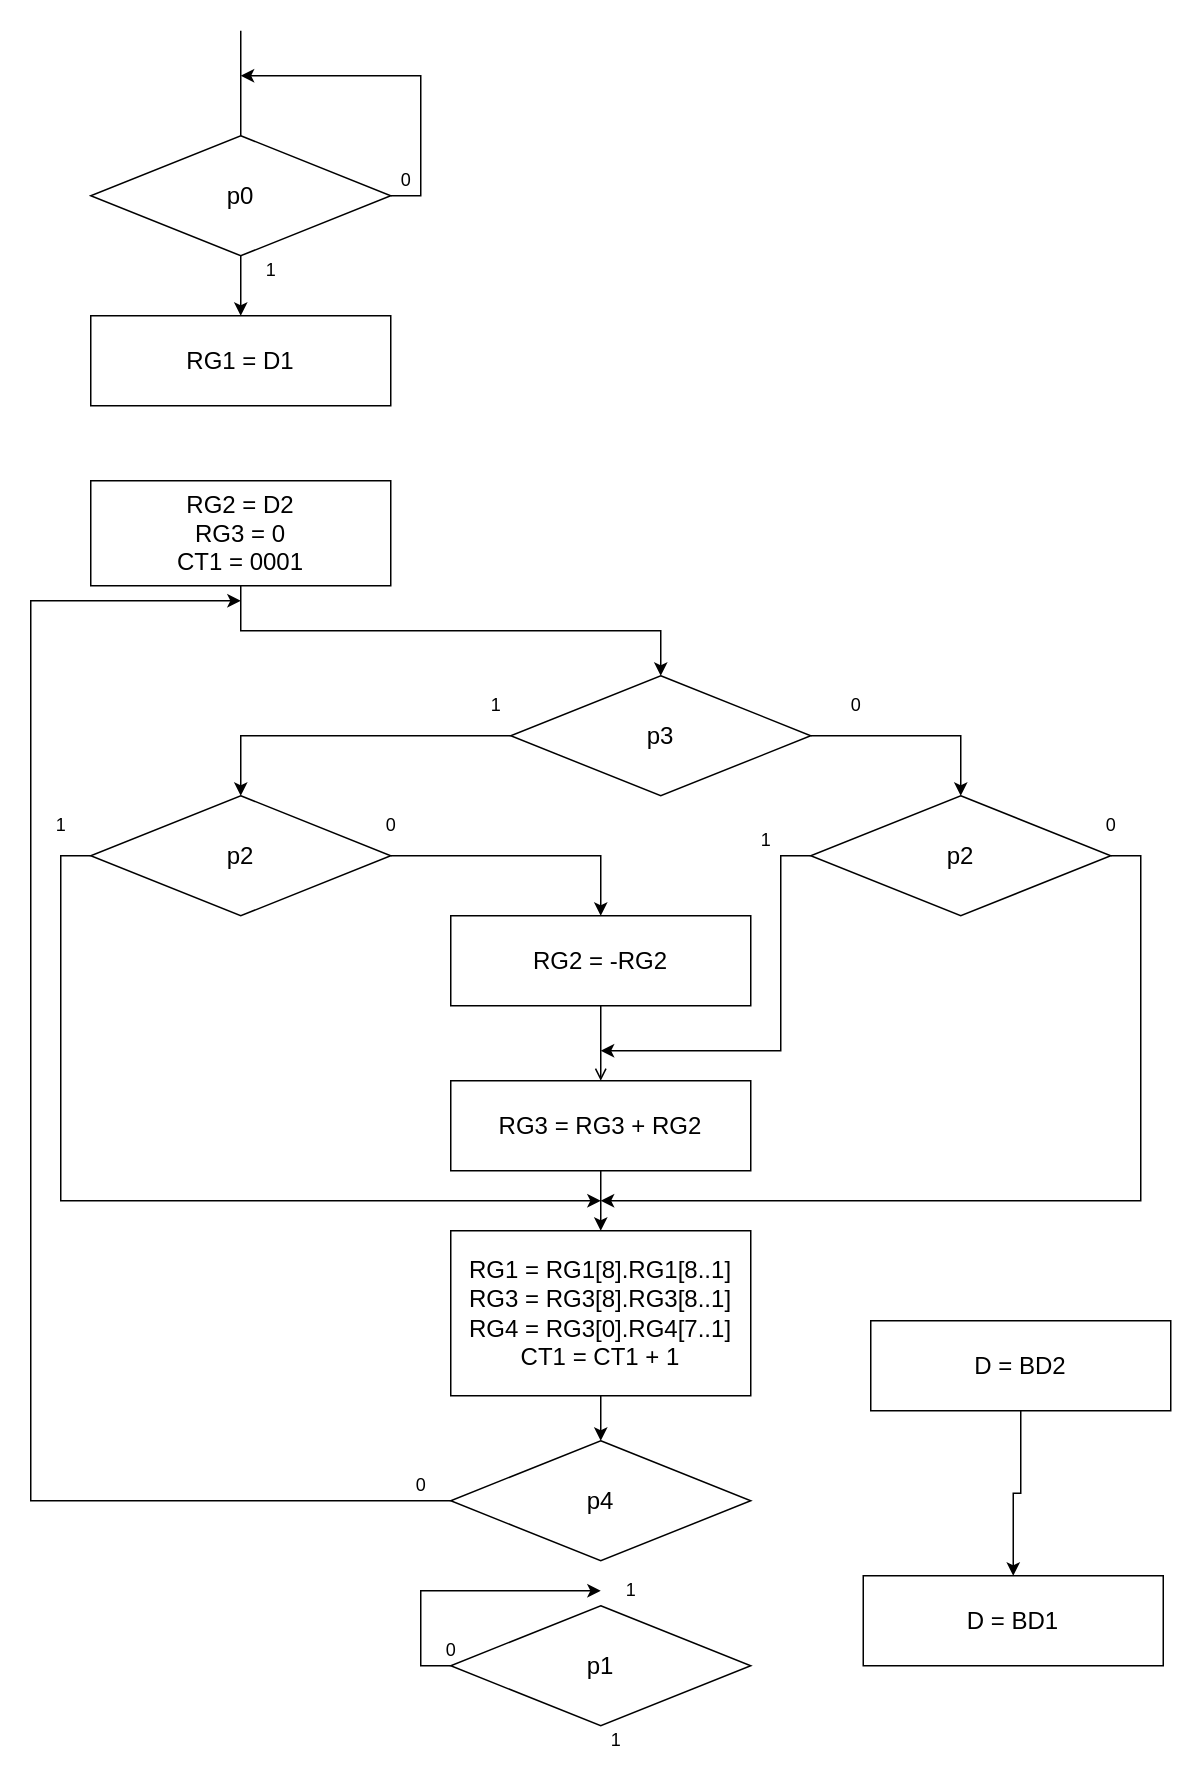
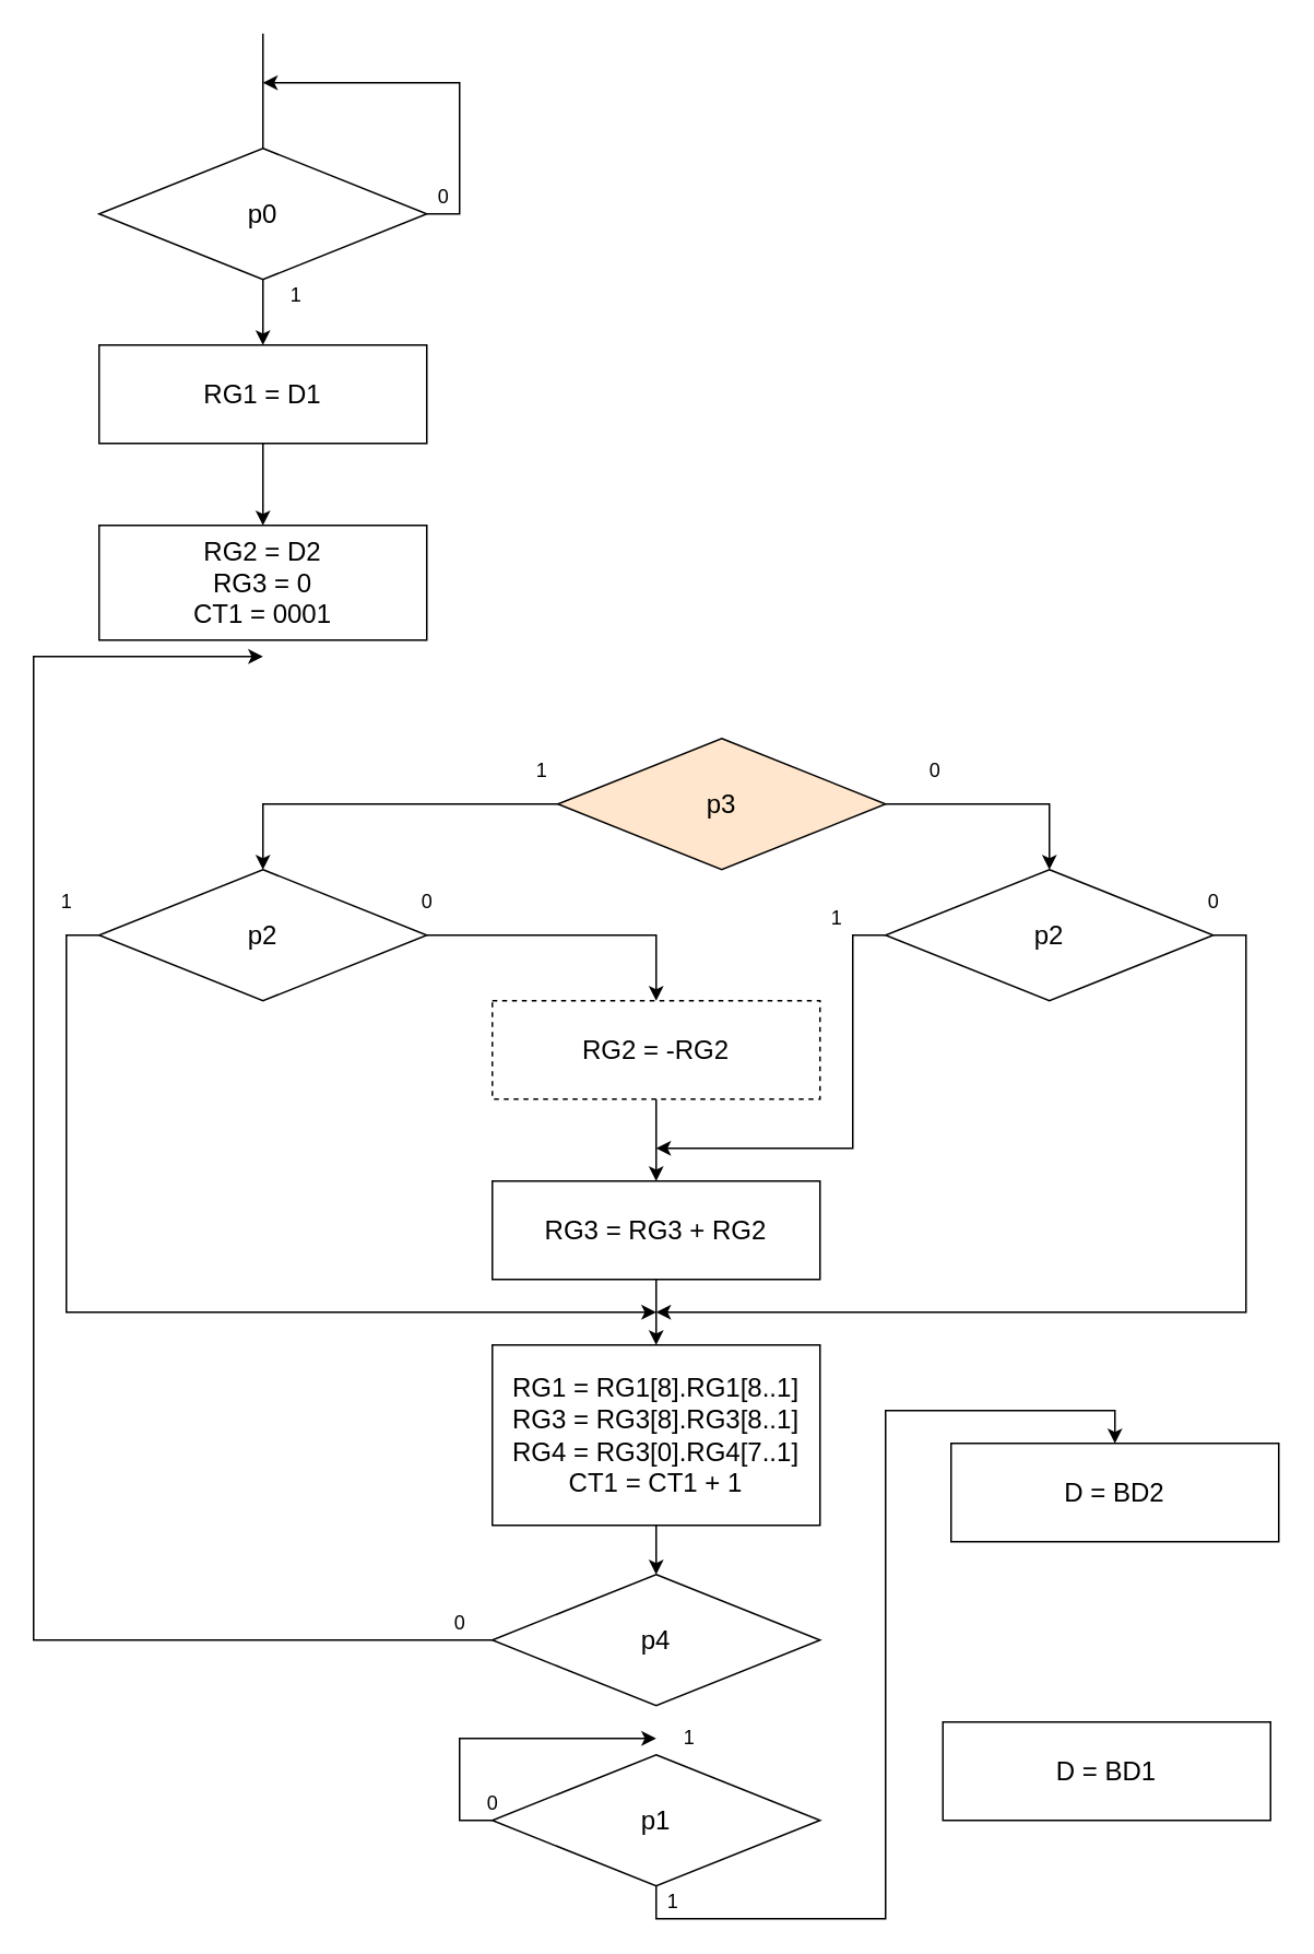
  <mxCell id="0" />
  <mxCell id="1" parent="0" />
  <mxCell id="2" style="edgeStyle=orthogonalEdgeStyle;rounded=0;orthogonalLoop=1;jettySize=auto;html=1;exitX=1;exitY=0.5;exitDx=0;exitDy=0;" edge="1" parent="1" source="4"><mxGeometry relative="1" as="geometry"><mxPoint x="160" y="50" as="targetPoint" /><Array as="points"><mxPoint x="280" y="130" /><mxPoint x="280" y="50" /></Array></mxGeometry></mxCell>
  <mxCell id="3" style="edgeStyle=orthogonalEdgeStyle;rounded=0;orthogonalLoop=1;jettySize=auto;html=1;exitX=0.5;exitY=1;exitDx=0;exitDy=0;entryX=0.5;entryY=0;entryDx=0;entryDy=0;" edge="1" parent="1" source="4" target="8"><mxGeometry relative="1" as="geometry" /></mxCell>
  <mxCell id="4" value="&lt;font style=&quot;font-size: 16px&quot;&gt;p0&lt;/font&gt;" style="rhombus;whiteSpace=wrap;html=1;" vertex="1" parent="1"><mxGeometry x="60" y="90" width="200" height="80" as="geometry" /></mxCell>
  <mxCell id="5" value="" style="endArrow=none;html=1;exitX=0.5;exitY=0;exitDx=0;exitDy=0;" edge="1" parent="1" source="4"><mxGeometry width="50" height="50" relative="1" as="geometry"><mxPoint x="140" y="80" as="sourcePoint" /><mxPoint x="160" y="20" as="targetPoint" /><Array as="points" /></mxGeometry></mxCell>
  <mxCell id="6" value="0" style="text;html=1;align=center;verticalAlign=middle;resizable=0;points=[];autosize=1;strokeColor=none;" vertex="1" parent="1"><mxGeometry x="260" y="110" width="20" height="20" as="geometry" /></mxCell>
+ <mxCell id="7" style="edgeStyle=orthogonalEdgeStyle;rounded=0;orthogonalLoop=1;jettySize=auto;html=1;exitX=0.5;exitY=1;exitDx=0;exitDy=0;entryX=0.5;entryY=0;entryDx=0;entryDy=0;" edge="1" parent="1" source="8" target="11"><mxGeometry relative="1" as="geometry" /></mxCell>
  <mxCell id="8" value="&lt;font style=&quot;font-size: 16px&quot;&gt;RG1 = D1&lt;/font&gt;" style="rounded=0;whiteSpace=wrap;html=1;" vertex="1" parent="1"><mxGeometry x="60" y="210" width="200" height="60" as="geometry" /></mxCell>
  <mxCell id="9" value="1" style="text;html=1;align=center;verticalAlign=middle;resizable=0;points=[];autosize=1;strokeColor=none;" vertex="1" parent="1"><mxGeometry x="170" y="170" width="20" height="20" as="geometry" /></mxCell>
- <mxCell id="10" style="edgeStyle=orthogonalEdgeStyle;rounded=0;orthogonalLoop=1;jettySize=auto;html=1;exitX=0.5;exitY=1;exitDx=0;exitDy=0;entryX=0.5;entryY=0;entryDx=0;entryDy=0;" edge="1" parent="1" source="11" target="14"><mxGeometry relative="1" as="geometry" /></mxCell>
  <mxCell id="11" value="&lt;font style=&quot;font-size: 16px&quot;&gt;RG2 = D2&lt;br&gt;RG3 = 0&lt;br&gt;CT1 = 0001&lt;br&gt;&lt;/font&gt;" style="rounded=0;whiteSpace=wrap;html=1;" vertex="1" parent="1"><mxGeometry x="60" y="320" width="200" height="70" as="geometry" /></mxCell>
  <mxCell id="12" style="edgeStyle=orthogonalEdgeStyle;rounded=0;orthogonalLoop=1;jettySize=auto;html=1;exitX=0;exitY=0.5;exitDx=0;exitDy=0;entryX=0.5;entryY=0;entryDx=0;entryDy=0;" edge="1" parent="1" source="14" target="17"><mxGeometry relative="1" as="geometry" /></mxCell>
  <mxCell id="13" style="edgeStyle=orthogonalEdgeStyle;rounded=0;orthogonalLoop=1;jettySize=auto;html=1;exitX=1;exitY=0.5;exitDx=0;exitDy=0;entryX=0.5;entryY=0;entryDx=0;entryDy=0;" edge="1" parent="1" source="14" target="20"><mxGeometry relative="1" as="geometry" /></mxCell>
- <mxCell id="14" value="&lt;font style=&quot;font-size: 16px&quot;&gt;p3&lt;/font&gt;" style="rhombus;whiteSpace=wrap;html=1;" vertex="1" parent="1"><mxGeometry x="340" y="450" width="200" height="80" as="geometry" /></mxCell>
+ <mxCell id="14" value="&lt;font style=&quot;font-size: 16px&quot;&gt;p3&lt;/font&gt;" style="rhombus;whiteSpace=wrap;html=1;fillColor=#ffe6cc;" vertex="1" parent="1"><mxGeometry x="340" y="450" width="200" height="80" as="geometry" /></mxCell>
  <mxCell id="15" style="edgeStyle=orthogonalEdgeStyle;rounded=0;orthogonalLoop=1;jettySize=auto;html=1;exitX=1;exitY=0.5;exitDx=0;exitDy=0;entryX=0.5;entryY=0;entryDx=0;entryDy=0;" edge="1" parent="1" source="17" target="24"><mxGeometry relative="1" as="geometry" /></mxCell>
  <mxCell id="16" style="edgeStyle=orthogonalEdgeStyle;rounded=0;orthogonalLoop=1;jettySize=auto;html=1;exitX=0;exitY=0.5;exitDx=0;exitDy=0;" edge="1" parent="1" source="17"><mxGeometry relative="1" as="geometry"><mxPoint x="400" y="800" as="targetPoint" /><Array as="points"><mxPoint x="40" y="570" /><mxPoint x="40" y="800" /></Array></mxGeometry></mxCell>
  <mxCell id="17" value="&lt;font style=&quot;font-size: 16px&quot;&gt;p2&lt;/font&gt;" style="rhombus;whiteSpace=wrap;html=1;" vertex="1" parent="1"><mxGeometry x="60" y="530" width="200" height="80" as="geometry" /></mxCell>
  <mxCell id="18" style="edgeStyle=orthogonalEdgeStyle;rounded=0;orthogonalLoop=1;jettySize=auto;html=1;exitX=0;exitY=0.5;exitDx=0;exitDy=0;" edge="1" parent="1" source="20"><mxGeometry relative="1" as="geometry"><mxPoint x="400" y="700" as="targetPoint" /><Array as="points"><mxPoint x="520" y="570" /><mxPoint x="520" y="700" /></Array></mxGeometry></mxCell>
  <mxCell id="19" style="edgeStyle=orthogonalEdgeStyle;rounded=0;orthogonalLoop=1;jettySize=auto;html=1;exitX=1;exitY=0.5;exitDx=0;exitDy=0;" edge="1" parent="1" source="20"><mxGeometry relative="1" as="geometry"><mxPoint x="400" y="800" as="targetPoint" /><Array as="points"><mxPoint x="760" y="570" /><mxPoint x="760" y="800" /></Array></mxGeometry></mxCell>
  <mxCell id="20" value="&lt;font style=&quot;font-size: 16px&quot;&gt;p2&lt;/font&gt;" style="rhombus;whiteSpace=wrap;html=1;" vertex="1" parent="1"><mxGeometry x="540" y="530" width="200" height="80" as="geometry" /></mxCell>
  <mxCell id="21" value="1" style="text;html=1;align=center;verticalAlign=middle;resizable=0;points=[];autosize=1;strokeColor=none;" vertex="1" parent="1"><mxGeometry x="320" y="460" width="20" height="20" as="geometry" /></mxCell>
  <mxCell id="22" value="0" style="text;html=1;align=center;verticalAlign=middle;resizable=0;points=[];autosize=1;strokeColor=none;" vertex="1" parent="1"><mxGeometry x="560" y="460" width="20" height="20" as="geometry" /></mxCell>
- <mxCell id="23" style="edgeStyle=orthogonalEdgeStyle;rounded=0;orthogonalLoop=1;jettySize=auto;html=1;exitX=0.5;exitY=1;exitDx=0;exitDy=0;endArrow=open;" edge="1" parent="1" source="24" target="27"><mxGeometry relative="1" as="geometry" /></mxCell>
- <mxCell id="24" value="&lt;span style=&quot;font-size: 16px&quot;&gt;RG2 = -RG2&lt;/span&gt;" style="rounded=0;whiteSpace=wrap;html=1;" vertex="1" parent="1"><mxGeometry x="300" y="610" width="200" height="60" as="geometry" /></mxCell>
+ <mxCell id="23" style="edgeStyle=orthogonalEdgeStyle;rounded=0;orthogonalLoop=1;jettySize=auto;html=1;exitX=0.5;exitY=1;exitDx=0;exitDy=0;" edge="1" parent="1" source="24" target="27"><mxGeometry relative="1" as="geometry" /></mxCell>
+ <mxCell id="24" value="&lt;span style=&quot;font-size: 16px&quot;&gt;RG2 = -RG2&lt;/span&gt;" style="rounded=0;whiteSpace=wrap;html=1;dashed=1;" vertex="1" parent="1"><mxGeometry x="300" y="610" width="200" height="60" as="geometry" /></mxCell>
  <mxCell id="25" value="0" style="text;html=1;align=center;verticalAlign=middle;resizable=0;points=[];autosize=1;strokeColor=none;" vertex="1" parent="1"><mxGeometry x="250" y="540" width="20" height="20" as="geometry" /></mxCell>
  <mxCell id="26" style="edgeStyle=orthogonalEdgeStyle;rounded=0;orthogonalLoop=1;jettySize=auto;html=1;exitX=0.5;exitY=1;exitDx=0;exitDy=0;entryX=0.5;entryY=0;entryDx=0;entryDy=0;" edge="1" parent="1" source="27" target="30"><mxGeometry relative="1" as="geometry" /></mxCell>
  <mxCell id="27" value="&lt;font style=&quot;font-size: 16px&quot;&gt;RG3 = RG3 + RG2&lt;/font&gt;" style="rounded=0;whiteSpace=wrap;html=1;" vertex="1" parent="1"><mxGeometry x="300" y="720" width="200" height="60" as="geometry" /></mxCell>
  <mxCell id="28" value="1" style="text;html=1;align=center;verticalAlign=middle;resizable=0;points=[];autosize=1;strokeColor=none;" vertex="1" parent="1"><mxGeometry x="500" y="550" width="20" height="20" as="geometry" /></mxCell>
  <mxCell id="29" style="edgeStyle=orthogonalEdgeStyle;rounded=0;orthogonalLoop=1;jettySize=auto;html=1;exitX=0.5;exitY=1;exitDx=0;exitDy=0;entryX=0.5;entryY=0;entryDx=0;entryDy=0;" edge="1" parent="1" source="30" target="34"><mxGeometry relative="1" as="geometry" /></mxCell>
  <mxCell id="30" value="&lt;span style=&quot;font-size: 16px&quot;&gt;RG1 = RG1[8].RG1[8..1]&lt;br&gt;&lt;/span&gt;&lt;span style=&quot;font-size: 16px&quot;&gt;RG3 = RG3[8].RG3[8..1]&lt;br&gt;&lt;/span&gt;&lt;span style=&quot;font-size: 16px&quot;&gt;RG4 = RG3[0].RG4[7..1]&lt;br&gt;CT1 = CT1 + 1&lt;br&gt;&lt;/span&gt;" style="rounded=0;whiteSpace=wrap;html=1;" vertex="1" parent="1"><mxGeometry x="300" y="820" width="200" height="110" as="geometry" /></mxCell>
  <mxCell id="31" value="1" style="text;html=1;align=center;verticalAlign=middle;resizable=0;points=[];autosize=1;strokeColor=none;" vertex="1" parent="1"><mxGeometry x="30" y="540" width="20" height="20" as="geometry" /></mxCell>
  <mxCell id="32" value="0" style="text;html=1;align=center;verticalAlign=middle;resizable=0;points=[];autosize=1;strokeColor=none;" vertex="1" parent="1"><mxGeometry x="730" y="540" width="20" height="20" as="geometry" /></mxCell>
  <mxCell id="33" style="edgeStyle=orthogonalEdgeStyle;rounded=0;orthogonalLoop=1;jettySize=auto;html=1;exitX=0;exitY=0.5;exitDx=0;exitDy=0;" edge="1" parent="1" source="34"><mxGeometry relative="1" as="geometry"><mxPoint x="160" y="400" as="targetPoint" /><Array as="points"><mxPoint x="20" y="1000" /><mxPoint x="20" y="400" /></Array></mxGeometry></mxCell>
  <mxCell id="34" value="&lt;font style=&quot;font-size: 16px&quot;&gt;p4&lt;/font&gt;" style="rhombus;whiteSpace=wrap;html=1;" vertex="1" parent="1"><mxGeometry x="300" y="960" width="200" height="80" as="geometry" /></mxCell>
  <mxCell id="35" value="0" style="text;html=1;align=center;verticalAlign=middle;resizable=0;points=[];autosize=1;strokeColor=none;" vertex="1" parent="1"><mxGeometry x="270" y="980" width="20" height="20" as="geometry" /></mxCell>
  <mxCell id="36" style="edgeStyle=orthogonalEdgeStyle;rounded=0;orthogonalLoop=1;jettySize=auto;html=1;exitX=0;exitY=0.5;exitDx=0;exitDy=0;" edge="1" parent="1" source="38"><mxGeometry relative="1" as="geometry"><mxPoint x="400" y="1060" as="targetPoint" /><Array as="points"><mxPoint x="280" y="1110" /><mxPoint x="280" y="1060" /></Array></mxGeometry></mxCell>
+ <mxCell id="37" style="edgeStyle=orthogonalEdgeStyle;rounded=0;orthogonalLoop=1;jettySize=auto;html=1;exitX=0.5;exitY=1;exitDx=0;exitDy=0;entryX=0.5;entryY=0;entryDx=0;entryDy=0;" edge="1" parent="1" source="38" target="42"><mxGeometry relative="1" as="geometry"><mxPoint x="540" y="920" as="targetPoint" /></mxGeometry></mxCell>
  <mxCell id="38" value="&lt;font style=&quot;font-size: 16px&quot;&gt;p1&lt;/font&gt;" style="rhombus;whiteSpace=wrap;html=1;" vertex="1" parent="1"><mxGeometry x="300" y="1070" width="200" height="80" as="geometry" /></mxCell>
  <mxCell id="39" value="1" style="text;html=1;align=center;verticalAlign=middle;resizable=0;points=[];autosize=1;strokeColor=none;" vertex="1" parent="1"><mxGeometry x="410" y="1050" width="20" height="20" as="geometry" /></mxCell>
  <mxCell id="40" value="0" style="text;html=1;align=center;verticalAlign=middle;resizable=0;points=[];autosize=1;strokeColor=none;" vertex="1" parent="1"><mxGeometry x="290" y="1090" width="20" height="20" as="geometry" /></mxCell>
- <mxCell id="41" style="edgeStyle=orthogonalEdgeStyle;rounded=0;orthogonalLoop=1;jettySize=auto;html=1;exitX=0.5;exitY=1;exitDx=0;exitDy=0;" edge="1" parent="1" source="42" target="44"><mxGeometry relative="1" as="geometry" /></mxCell>
  <mxCell id="42" value="&lt;font style=&quot;font-size: 16px&quot;&gt;D = BD2&lt;/font&gt;" style="rounded=0;whiteSpace=wrap;html=1;" vertex="1" parent="1"><mxGeometry x="580" y="880" width="200" height="60" as="geometry" /></mxCell>
  <mxCell id="43" value="1" style="text;html=1;align=center;verticalAlign=middle;resizable=0;points=[];autosize=1;strokeColor=none;" vertex="1" parent="1"><mxGeometry x="400" y="1150" width="20" height="20" as="geometry" /></mxCell>
  <mxCell id="44" value="&lt;font style=&quot;font-size: 16px&quot;&gt;D = BD1&lt;/font&gt;" style="rounded=0;whiteSpace=wrap;html=1;" vertex="1" parent="1"><mxGeometry x="575" y="1050" width="200" height="60" as="geometry" /></mxCell>
